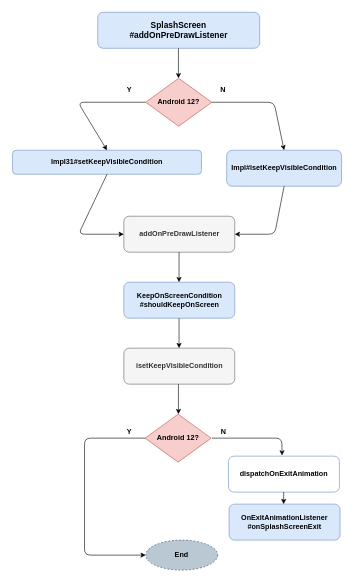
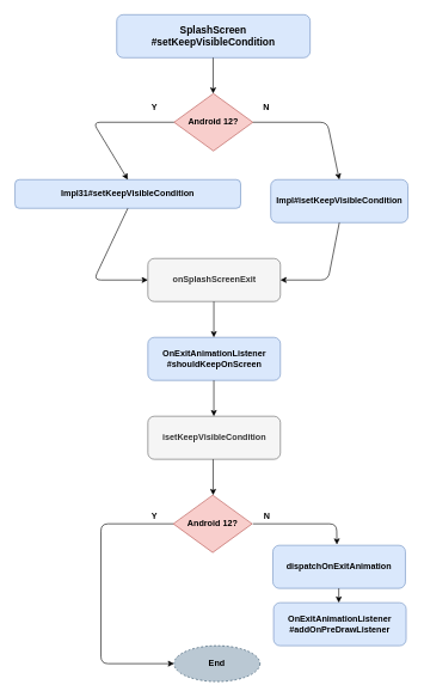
  <mxCell id="0" />
  <mxCell id="1" parent="0" />
- <mxCell id="2" value="&lt;div&gt;&lt;font style=&quot;font-size: 14px&quot;&gt;SplashScreen&lt;/font&gt;&lt;/div&gt;&lt;div&gt;&lt;font style=&quot;font-size: 14px&quot;&gt;#&lt;/font&gt;&lt;span style=&quot;font-size: 14px&quot;&gt;addOnPreDrawListener&lt;/span&gt;&lt;/div&gt;" style="rounded=1;whiteSpace=wrap;html=1;fillColor=#dae8fc;strokeColor=#6c8ebf;align=center;fontStyle=1" vertex="1" parent="1"><mxGeometry x="162" y="20" width="270" height="60" as="geometry" /></mxCell>
+ <mxCell id="2" value="&lt;div&gt;&lt;font style=&quot;font-size: 14px&quot;&gt;SplashScreen&lt;/font&gt;&lt;/div&gt;&lt;div&gt;&lt;font style=&quot;font-size: 14px&quot;&gt;#&lt;/font&gt;&lt;span style=&quot;font-size: 14px&quot;&gt;setKeepVisibleCondition&lt;/span&gt;&lt;/div&gt;" style="rounded=1;whiteSpace=wrap;html=1;fillColor=#dae8fc;strokeColor=#6c8ebf;align=center;fontStyle=1" vertex="1" parent="1"><mxGeometry x="162" y="20" width="270" height="60" as="geometry" /></mxCell>
  <mxCell id="3" value="Impl31#setKeepVisibleCondition" style="rounded=1;whiteSpace=wrap;html=1;fillColor=#dae8fc;strokeColor=#6c8ebf;fontStyle=1" vertex="1" parent="1"><mxGeometry x="20" y="250" width="315" height="40" as="geometry" /></mxCell>
  <mxCell id="4" value="Android 12?" style="rhombus;whiteSpace=wrap;html=1;fillColor=#f8cecc;strokeColor=#b85450;fontStyle=1" vertex="1" parent="1"><mxGeometry x="242" y="130" width="110" height="80" as="geometry" /></mxCell>
  <mxCell id="5" value="" style="endArrow=classic;html=1;exitX=0.5;exitY=1;exitDx=0;exitDy=0;fontStyle=1" edge="1" parent="1"><mxGeometry width="50" height="50" relative="1" as="geometry"><mxPoint x="296.58" y="80" as="sourcePoint" /><mxPoint x="296.58" y="130" as="targetPoint" /></mxGeometry></mxCell>
  <mxCell id="6" value="Y" style="text;html=1;strokeColor=none;fillColor=none;align=center;verticalAlign=middle;whiteSpace=wrap;rounded=0;fontStyle=1" vertex="1" parent="1"><mxGeometry x="194.5" y="140" width="40" height="20" as="geometry" /></mxCell>
  <mxCell id="7" value="N" style="text;html=1;strokeColor=none;fillColor=none;align=center;verticalAlign=middle;whiteSpace=wrap;rounded=0;fontStyle=1" vertex="1" parent="1"><mxGeometry x="350.5" y="140" width="40" height="20" as="geometry" /></mxCell>
  <mxCell id="8" value="Impl#isetKeepVisibleCondition" style="rounded=1;whiteSpace=wrap;html=1;fillColor=#dae8fc;strokeColor=#6c8ebf;fontStyle=1" vertex="1" parent="1"><mxGeometry x="377" y="250" width="191.5" height="60" as="geometry" /></mxCell>
- <mxCell id="9" value="addOnPreDrawListener" style="rounded=1;whiteSpace=wrap;html=1;fillColor=#f5f5f5;strokeColor=#666666;fontColor=#333333;fontStyle=1" vertex="1" parent="1"><mxGeometry x="205.5" y="360" width="185" height="60" as="geometry" /></mxCell>
- <mxCell id="10" value="KeepOnScreenCondition&lt;br&gt;#shouldKeepOnScreen" style="rounded=1;whiteSpace=wrap;html=1;fillColor=#dae8fc;strokeColor=#6c8ebf;fontStyle=1" vertex="1" parent="1"><mxGeometry x="205.5" y="470" width="185" height="60" as="geometry" /></mxCell>
+ <mxCell id="9" value="onSplashScreenExit" style="rounded=1;whiteSpace=wrap;html=1;fillColor=#f5f5f5;strokeColor=#666666;fontColor=#333333;fontStyle=1" vertex="1" parent="1"><mxGeometry x="205.5" y="360" width="185" height="60" as="geometry" /></mxCell>
+ <mxCell id="10" value="OnExitAnimationListener&lt;br&gt;#shouldKeepOnScreen" style="rounded=1;whiteSpace=wrap;html=1;fillColor=#dae8fc;strokeColor=#6c8ebf;fontStyle=1" vertex="1" parent="1"><mxGeometry x="205.5" y="470" width="185" height="60" as="geometry" /></mxCell>
  <mxCell id="11" value="" style="endArrow=classic;html=1;exitX=0;exitY=0.5;exitDx=0;exitDy=0;entryX=0.5;entryY=0;entryDx=0;entryDy=0;fontStyle=1" edge="1" parent="1" source="4" target="3"><mxGeometry width="50" height="50" relative="1" as="geometry"><mxPoint x="552" y="145" as="sourcePoint" /><mxPoint x="129" y="218" as="targetPoint" /><Array as="points"><mxPoint x="129" y="170" /></Array></mxGeometry></mxCell>
  <mxCell id="12" value="" style="endArrow=classic;html=1;exitX=0.5;exitY=1;exitDx=0;exitDy=0;entryX=0;entryY=0.5;entryDx=0;entryDy=0;fontStyle=1" edge="1" parent="1" source="3" target="9"><mxGeometry width="50" height="50" relative="1" as="geometry"><mxPoint x="242" y="180" as="sourcePoint" /><mxPoint x="282" y="380" as="targetPoint" /><Array as="points"><mxPoint x="130" y="390" /></Array></mxGeometry></mxCell>
  <mxCell id="13" value="" style="endArrow=classic;html=1;entryX=1;entryY=0.5;entryDx=0;entryDy=0;exitX=0.5;exitY=1;exitDx=0;exitDy=0;fontStyle=1" edge="1" parent="1" target="9" source="8"><mxGeometry width="50" height="50" relative="1" as="geometry"><mxPoint x="510" y="350" as="sourcePoint" /><mxPoint x="508.5" y="405" as="targetPoint" /><Array as="points"><mxPoint x="457" y="390" /></Array></mxGeometry></mxCell>
  <mxCell id="14" value="" style="endArrow=classic;html=1;exitX=0.5;exitY=1;exitDx=0;exitDy=0;fontStyle=1" edge="1" parent="1"><mxGeometry width="50" height="50" relative="1" as="geometry"><mxPoint x="297.58" y="420" as="sourcePoint" /><mxPoint x="297.58" y="470" as="targetPoint" /></mxGeometry></mxCell>
  <mxCell id="15" value="isetKeepVisibleCondition" style="rounded=1;whiteSpace=wrap;html=1;fillColor=#f5f5f5;strokeColor=#666666;fontColor=#333333;fontStyle=1" vertex="1" parent="1"><mxGeometry x="205.5" y="580" width="185" height="60" as="geometry" /></mxCell>
  <mxCell id="16" value="" style="endArrow=classic;html=1;exitX=0.5;exitY=1;exitDx=0;exitDy=0;fontStyle=1" edge="1" parent="1"><mxGeometry width="50" height="50" relative="1" as="geometry"><mxPoint x="297.58" y="530" as="sourcePoint" /><mxPoint x="297.58" y="580" as="targetPoint" /></mxGeometry></mxCell>
  <mxCell id="17" value="" style="endArrow=classic;html=1;exitX=1;exitY=0.5;exitDx=0;exitDy=0;entryX=0.5;entryY=0;entryDx=0;entryDy=0;fontStyle=1" edge="1" parent="1" source="4" target="8"><mxGeometry width="50" height="50" relative="1" as="geometry"><mxPoint x="485" y="170" as="sourcePoint" /><mxPoint x="373" y="250" as="targetPoint" /><Array as="points"><mxPoint x="456" y="170" /></Array></mxGeometry></mxCell>
  <mxCell id="18" value="Android 12?" style="rhombus;whiteSpace=wrap;html=1;fillColor=#f8cecc;strokeColor=#b85450;fontStyle=1" vertex="1" parent="1"><mxGeometry x="241" y="690" width="110" height="80" as="geometry" /></mxCell>
  <mxCell id="19" value="" style="endArrow=classic;html=1;exitX=0.5;exitY=1;exitDx=0;exitDy=0;fontStyle=1" edge="1" parent="1"><mxGeometry width="50" height="50" relative="1" as="geometry"><mxPoint x="296.58" y="640" as="sourcePoint" /><mxPoint x="296.58" y="690" as="targetPoint" /></mxGeometry></mxCell>
  <mxCell id="20" value="N" style="text;html=1;strokeColor=none;fillColor=none;align=center;verticalAlign=middle;whiteSpace=wrap;rounded=0;fontStyle=1" vertex="1" parent="1"><mxGeometry x="352" y="710" width="40" height="20" as="geometry" /></mxCell>
- <mxCell id="21" value="dispatchOnExitAnimation" style="rounded=1;whiteSpace=wrap;html=1;fillColor=#ffffff;strokeColor=#6c8ebf;fontStyle=1;" vertex="1" parent="1"><mxGeometry x="380" y="760" width="185" height="60" as="geometry" /></mxCell>
- <mxCell id="22" value="OnExitAnimationListener&lt;br&gt;#onSplashScreenExit" style="rounded=1;whiteSpace=wrap;html=1;fillColor=#dae8fc;strokeColor=#6c8ebf;fontStyle=1" vertex="1" parent="1"><mxGeometry x="381" y="840" width="185" height="60" as="geometry" /></mxCell>
+ <mxCell id="21" value="dispatchOnExitAnimation" style="rounded=1;whiteSpace=wrap;html=1;fillColor=#dae8fc;strokeColor=#6c8ebf;fontStyle=1" vertex="1" parent="1"><mxGeometry x="380" y="760" width="185" height="60" as="geometry" /></mxCell>
+ <mxCell id="22" value="OnExitAnimationListener&lt;br&gt;#addOnPreDrawListener" style="rounded=1;whiteSpace=wrap;html=1;fillColor=#dae8fc;strokeColor=#6c8ebf;fontStyle=1" vertex="1" parent="1"><mxGeometry x="381" y="840" width="185" height="60" as="geometry" /></mxCell>
  <mxCell id="23" value="" style="endArrow=classic;html=1;exitX=0;exitY=0.5;exitDx=0;exitDy=0;entryX=0;entryY=0.5;entryDx=0;entryDy=0;fontStyle=1" edge="1" parent="1" target="25"><mxGeometry width="50" height="50" relative="1" as="geometry"><mxPoint x="241" y="730" as="sourcePoint" /><mxPoint x="129" y="810" as="targetPoint" /><Array as="points"><mxPoint x="140" y="730" /><mxPoint x="140" y="925" /></Array></mxGeometry></mxCell>
  <mxCell id="24" value="Y" style="text;html=1;strokeColor=none;fillColor=none;align=center;verticalAlign=middle;whiteSpace=wrap;rounded=0;fontStyle=1" vertex="1" parent="1"><mxGeometry x="194.5" y="710" width="40" height="20" as="geometry" /></mxCell>
  <mxCell id="25" value="End" style="ellipse;whiteSpace=wrap;html=1;fillColor=#bac8d3;strokeColor=#23445d;fontStyle=1;dashed=1;" vertex="1" parent="1"><mxGeometry x="242" y="900" width="120" height="50" as="geometry" /></mxCell>
  <mxCell id="26" value="" style="endArrow=classic;html=1;fontStyle=1" edge="1" parent="1"><mxGeometry width="50" height="50" relative="1" as="geometry"><mxPoint x="472" y="820" as="sourcePoint" /><mxPoint x="472" y="840" as="targetPoint" /></mxGeometry></mxCell>
  <mxCell id="27" value="" style="endArrow=classic;html=1;exitX=0.5;exitY=1;exitDx=0;exitDy=0;entryX=0.483;entryY=-0.018;entryDx=0;entryDy=0;entryPerimeter=0;fontStyle=1" edge="1" parent="1" target="21"><mxGeometry width="50" height="50" relative="1" as="geometry"><mxPoint x="352" y="730" as="sourcePoint" /><mxPoint x="503" y="730" as="targetPoint" /><Array as="points"><mxPoint x="469" y="730" /></Array></mxGeometry></mxCell>
